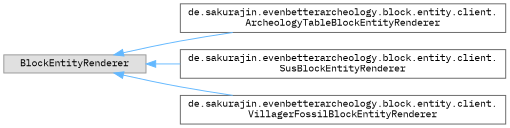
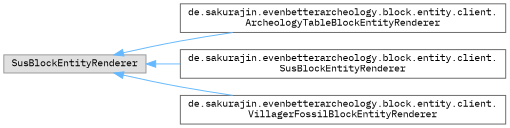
  digraph {
    rankdir=LR
    fontname="IBM Plex Mono"
    node [color=grey40 fillcolor=white fontname="IBM Plex Mono" fontsize=10 shape=box style=filled]
    edge [color=steelblue1 dir=back fontname="IBM Plex Mono" fontsize=10 labelfontname=Helvetica labelfontsize=10 style=solid]
-   n1 [color=grey60 fillcolor="#E0E0E0" height=0.2 label=BlockEntityRenderer width=0.4]
+   n1 [color=grey60 fillcolor="#E0E0E0" height=0.2 label=SusBlockEntityRenderer width=0.4]
    n2 [height=0.2 label="de.sakurajin.evenbetterarcheology.block.entity.client.\lArcheologyTableBlockEntityRenderer" width=0.4]
    n3 [height=0.2 label="de.sakurajin.evenbetterarcheology.block.entity.client.\lSusBlockEntityRenderer" width=0.4]
    n4 [height=0.2 label="de.sakurajin.evenbetterarcheology.block.entity.client.\lVillagerFossilBlockEntityRenderer" width=0.4]
    n1 -> n2
    n1 -> n3
    n1 -> n4
  }
